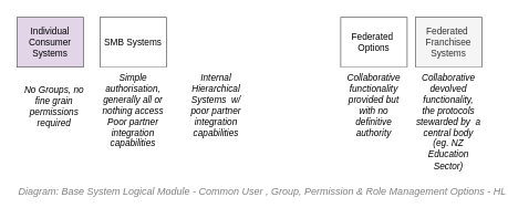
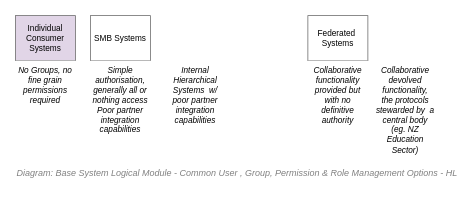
  <mxCell id="0" />
  <mxCell id="1" parent="0" />
  <mxCell id="2" value="Individual Consumer Systems" style="rounded=0;whiteSpace=wrap;html=1;fontSize=11;strokeColor=#666666;fillColor=#e1d5e7;" vertex="1" parent="1"><mxGeometry x="20" y="20" width="80" height="60" as="geometry" /></mxCell>
  <mxCell id="3" value="SMB Systems" style="rounded=0;whiteSpace=wrap;html=1;fontSize=11;strokeColor=#666666;" vertex="1" parent="1"><mxGeometry x="120" y="20" width="80" height="60" as="geometry" /></mxCell>
- <mxCell id="4" value="Federated&amp;nbsp; Franchisee Systems" style="rounded=0;whiteSpace=wrap;html=1;fontSize=11;strokeColor=#666666;fillColor=#f5f5f5;fontColor=#333333;" vertex="1" parent="1"><mxGeometry x="500" y="20" width="80" height="60" as="geometry" /></mxCell>
  <mxCell id="5" value="&lt;font style=&quot;font-size: 12px&quot;&gt;Diagram: Base System Logical Module - Common User , Group, Permission &amp;amp; Role Management Options - HL&lt;/font&gt;" style="text;strokeColor=none;fillColor=none;html=1;fontSize=12;fontStyle=2;verticalAlign=middle;align=left;shadow=0;glass=0;comic=0;opacity=30;fontColor=#808080;strokeWidth=1;" vertex="1" parent="1"><mxGeometry x="20" y="220" width="560" height="20" as="geometry" /></mxCell>
- <mxCell id="6" value="Federated&amp;nbsp; Options" style="rounded=0;whiteSpace=wrap;html=1;fontSize=11;strokeColor=#666666;" vertex="1" parent="1"><mxGeometry x="410" y="20" width="80" height="60" as="geometry" /></mxCell>
- <mxCell id="7" value="No Groups, no fine grain permissions required" style="rounded=0;whiteSpace=wrap;html=1;fontSize=11;strokeColor=none;fontStyle=2;verticalAlign=top;" vertex="1" parent="1"><mxGeometry x="25" y="95" width="80" height="100" as="geometry" /></mxCell>
+ <mxCell id="6" value="Federated&amp;nbsp; Systems" style="rounded=0;whiteSpace=wrap;html=1;fontSize=11;strokeColor=#666666;" vertex="1" parent="1"><mxGeometry x="410" y="20" width="80" height="60" as="geometry" /></mxCell>
+ <mxCell id="7" value="No Groups, no fine grain permissions required" style="rounded=0;whiteSpace=wrap;html=1;fontSize=11;strokeColor=none;fontStyle=2;verticalAlign=top;" vertex="1" parent="1"><mxGeometry x="20" y="80" width="80" height="100" as="geometry" /></mxCell>
  <mxCell id="8" value="Simple authorisation, generally all or nothing access&lt;br&gt;Poor partner integration capabilities" style="rounded=0;whiteSpace=wrap;html=1;fontSize=11;strokeColor=none;fontStyle=2;verticalAlign=top;" vertex="1" parent="1"><mxGeometry x="120" y="80" width="80" height="100" as="geometry" /></mxCell>
  <mxCell id="9" value="Internal Hierarchical Systems&amp;nbsp; w/ poor partner integration capabilities" style="rounded=0;whiteSpace=wrap;html=1;fontSize=11;strokeColor=none;fontStyle=2;verticalAlign=top;" vertex="1" parent="1"><mxGeometry x="220" y="80" width="80" height="100" as="geometry" /></mxCell>
  <mxCell id="10" value="Collaborative functionality provided but with no definitive authority" style="rounded=0;whiteSpace=wrap;html=1;fontSize=11;strokeColor=none;fontStyle=2;verticalAlign=top;" vertex="1" parent="1"><mxGeometry x="410" y="80" width="80" height="100" as="geometry" /></mxCell>
  <mxCell id="11" value="Collaborative devolved functionality, the protocols stewarded by&amp;nbsp; a central body (eg. NZ Education Sector)" style="rounded=0;whiteSpace=wrap;html=1;fontSize=11;strokeColor=none;fontStyle=2;verticalAlign=top;" vertex="1" parent="1"><mxGeometry x="500" y="80" width="80" height="100" as="geometry" /></mxCell>
